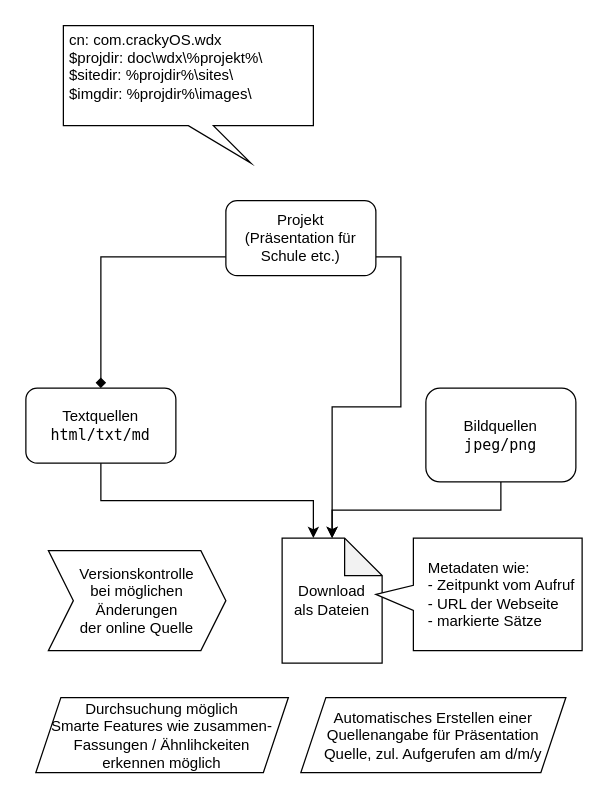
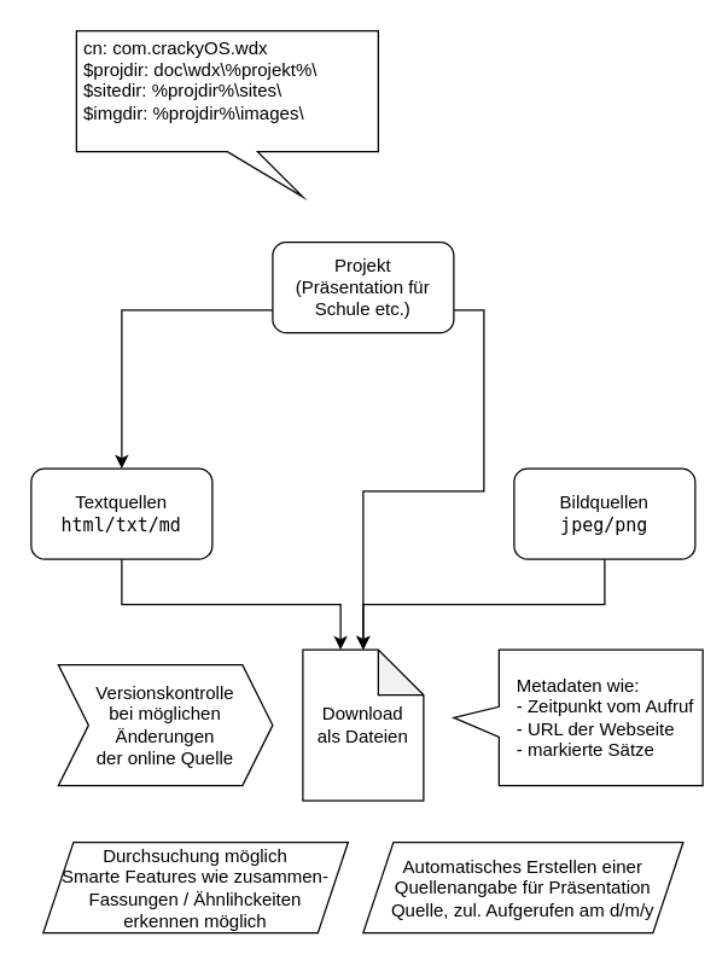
  <mxCell id="0" />
  <mxCell id="1" parent="0" />
- <mxCell id="2" style="edgeStyle=orthogonalEdgeStyle;rounded=0;orthogonalLoop=1;jettySize=auto;html=1;exitX=0;exitY=0.75;exitDx=0;exitDy=0;entryX=0.5;entryY=0;entryDx=0;entryDy=0;endArrow=diamond;" edge="1" parent="1" source="4" target="5"><mxGeometry relative="1" as="geometry" /></mxCell>
+ <mxCell id="2" style="edgeStyle=orthogonalEdgeStyle;rounded=0;orthogonalLoop=1;jettySize=auto;html=1;exitX=0;exitY=0.75;exitDx=0;exitDy=0;entryX=0.5;entryY=0;entryDx=0;entryDy=0;" edge="1" parent="1" source="4" target="5"><mxGeometry relative="1" as="geometry" /></mxCell>
  <mxCell id="3" style="edgeStyle=orthogonalEdgeStyle;rounded=0;orthogonalLoop=1;jettySize=auto;html=1;exitX=1;exitY=0.75;exitDx=0;exitDy=0;" edge="1" parent="1" source="4" target="7"><mxGeometry relative="1" as="geometry" /></mxCell>
  <mxCell id="4" value="Projekt&lt;div&gt;(Präsentation für Schule etc.)&lt;/div&gt;" style="rounded=1;whiteSpace=wrap;html=1;" vertex="1" parent="1"><mxGeometry x="180" y="160" width="120" height="60" as="geometry" /></mxCell>
  <mxCell id="5" value="Textquellen&lt;div&gt;&lt;font face=&quot;monospace&quot;&gt;html/txt/md&lt;/font&gt;&lt;/div&gt;" style="rounded=1;whiteSpace=wrap;html=1;" vertex="1" parent="1"><mxGeometry x="20" y="310" width="120" height="60" as="geometry" /></mxCell>
- <mxCell id="6" value="Bildquellen&lt;div&gt;&lt;font face=&quot;monospace&quot;&gt;jpeg/png&lt;/font&gt;&lt;/div&gt;" style="rounded=1;whiteSpace=wrap;html=1;" vertex="1" parent="1"><mxGeometry x="340" y="310" width="120" height="75" as="geometry" /></mxCell>
- <mxCell id="7" value="Download&lt;div&gt;als Dateien&lt;/div&gt;" style="shape=note;whiteSpace=wrap;html=1;backgroundOutline=1;darkOpacity=0.05;" vertex="1" parent="1"><mxGeometry x="225" y="430" width="80" height="100" as="geometry" /></mxCell>
+ <mxCell id="6" value="Bildquellen&lt;div&gt;&lt;font face=&quot;monospace&quot;&gt;jpeg/png&lt;/font&gt;&lt;/div&gt;" style="rounded=1;whiteSpace=wrap;html=1;" vertex="1" parent="1"><mxGeometry x="340" y="310" width="120" height="60" as="geometry" /></mxCell>
+ <mxCell id="7" value="Download&lt;div&gt;als Dateien&lt;/div&gt;" style="shape=note;whiteSpace=wrap;html=1;backgroundOutline=1;darkOpacity=0.05;" vertex="1" parent="1"><mxGeometry x="200" y="430" width="80" height="100" as="geometry" /></mxCell>
  <mxCell id="8" value="" style="shape=callout;whiteSpace=wrap;html=1;perimeter=calloutPerimeter;rotation=90;size=30;position=0.42;base=20;" vertex="1" parent="1"><mxGeometry x="337.5" y="392.5" width="90" height="165" as="geometry" /></mxCell>
  <mxCell id="9" value="Metadaten wie:&lt;div&gt;- Zeitpunkt vom Aufruf&lt;/div&gt;&lt;div&gt;- URL der Webseite&lt;/div&gt;&lt;div&gt;- markierte Sätze&lt;/div&gt;" style="text;html=1;align=left;verticalAlign=middle;whiteSpace=wrap;rounded=0;" vertex="1" parent="1"><mxGeometry x="340" y="430" width="120" height="90" as="geometry" /></mxCell>
  <mxCell id="10" style="edgeStyle=orthogonalEdgeStyle;rounded=0;orthogonalLoop=1;jettySize=auto;html=1;exitX=0.5;exitY=1;exitDx=0;exitDy=0;entryX=0;entryY=0;entryDx=25;entryDy=0;entryPerimeter=0;" edge="1" parent="1" source="5" target="7"><mxGeometry relative="1" as="geometry" /></mxCell>
  <mxCell id="11" style="edgeStyle=orthogonalEdgeStyle;rounded=0;orthogonalLoop=1;jettySize=auto;html=1;exitX=0.5;exitY=1;exitDx=0;exitDy=0;entryX=0.5;entryY=0;entryDx=0;entryDy=0;entryPerimeter=0;" edge="1" parent="1" source="6" target="7"><mxGeometry relative="1" as="geometry" /></mxCell>
  <mxCell id="12" value="" style="shape=callout;whiteSpace=wrap;html=1;perimeter=calloutPerimeter;position2=0.75;" vertex="1" parent="1"><mxGeometry x="50" y="20" width="200" height="110" as="geometry" /></mxCell>
  <mxCell id="13" value="cn: com.crackyOS.wdx&lt;div&gt;$projdir: doc\wdx\%projekt%\&lt;/div&gt;&lt;div&gt;$sitedir: %projdir%\sites\&lt;/div&gt;&lt;div&gt;$imgdir: %projdir%\images\&lt;/div&gt;&lt;div&gt;&lt;br&gt;&lt;/div&gt;" style="text;html=1;align=left;verticalAlign=middle;whiteSpace=wrap;rounded=0;" vertex="1" parent="1"><mxGeometry x="53" y="20" width="187" height="80" as="geometry" /></mxCell>
  <mxCell id="14" value="Versionskontrolle&lt;div&gt;bei möglichen&lt;/div&gt;&lt;div&gt;Änderungen&lt;/div&gt;&lt;div&gt;der online Quelle&lt;/div&gt;" style="shape=step;perimeter=stepPerimeter;whiteSpace=wrap;html=1;fixedSize=1;" vertex="1" parent="1"><mxGeometry x="38" y="440" width="142" height="80" as="geometry" /></mxCell>
  <mxCell id="15" value="Durchsuchung möglich&lt;div&gt;Smarte Features wie zusammen-&lt;/div&gt;&lt;div&gt;Fassungen / Ähnlihckeiten&lt;/div&gt;&lt;div&gt;erkennen möglich&lt;/div&gt;" style="shape=parallelogram;perimeter=parallelogramPerimeter;whiteSpace=wrap;html=1;fixedSize=1;" vertex="1" parent="1"><mxGeometry x="28" y="557.5" width="202" height="60" as="geometry" /></mxCell>
  <mxCell id="16" value="Automatisches Erstellen einer&lt;div&gt;Quellenangabe für Präsentation&lt;/div&gt;&lt;div&gt;Quelle, zul. Aufgerufen am d/m/y&lt;/div&gt;" style="shape=parallelogram;perimeter=parallelogramPerimeter;whiteSpace=wrap;html=1;fixedSize=1;" vertex="1" parent="1"><mxGeometry x="240" y="557.5" width="212" height="60" as="geometry" /></mxCell>
